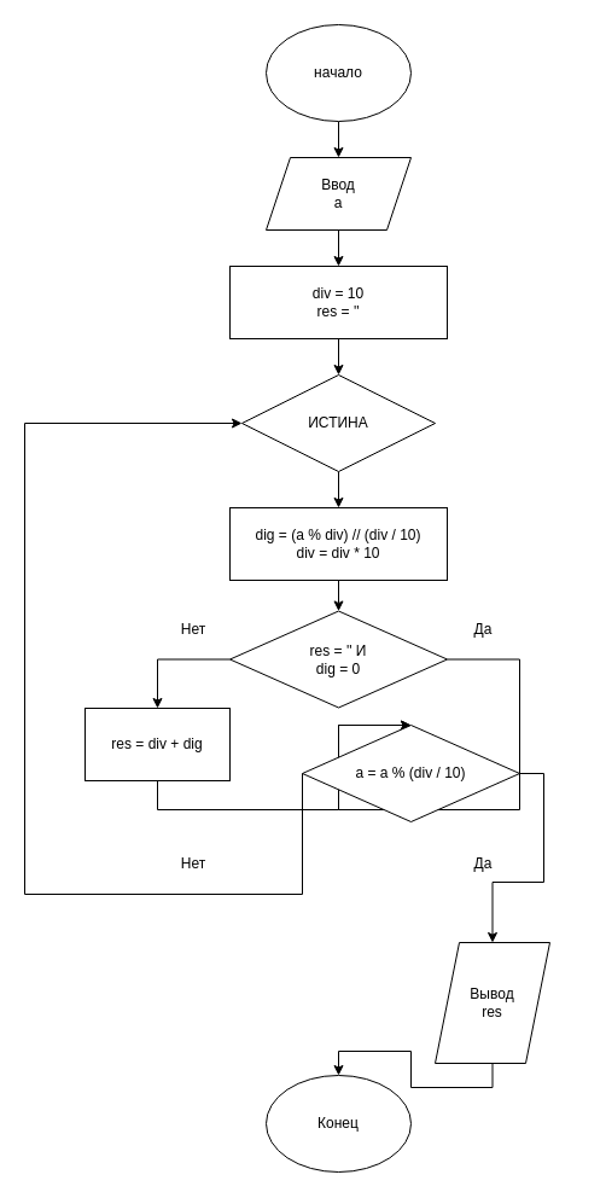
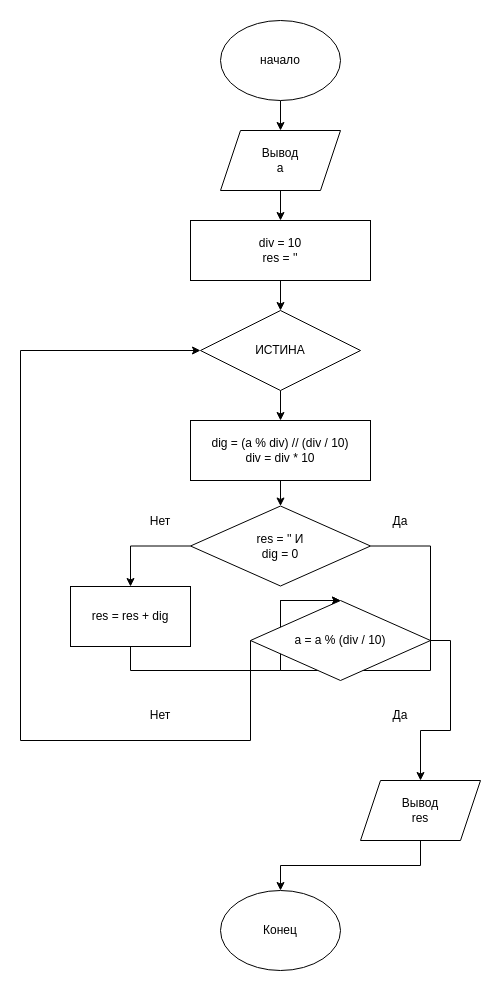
  <mxCell id="0" />
  <mxCell id="1" parent="0" />
  <mxCell id="2" value="" style="edgeStyle=orthogonalEdgeStyle;rounded=0;orthogonalLoop=1;jettySize=auto;html=1;" parent="1" source="3" target="5" edge="1"><mxGeometry relative="1" as="geometry" /></mxCell>
  <mxCell id="3" value="начало" style="ellipse;whiteSpace=wrap;html=1;" parent="1" vertex="1"><mxGeometry x="220" y="20" width="120" height="80" as="geometry" /></mxCell>
  <mxCell id="4" value="" style="edgeStyle=orthogonalEdgeStyle;rounded=0;orthogonalLoop=1;jettySize=auto;html=1;" parent="1" source="5" target="9" edge="1"><mxGeometry relative="1" as="geometry" /></mxCell>
- <mxCell id="5" value="Ввод&lt;br&gt;a" style="shape=parallelogram;perimeter=parallelogramPerimeter;whiteSpace=wrap;html=1;fixedSize=1;" parent="1" vertex="1"><mxGeometry x="220" y="130" width="120" height="60" as="geometry" /></mxCell>
+ <mxCell id="5" value="Вывод&lt;br&gt;a" style="shape=parallelogram;perimeter=parallelogramPerimeter;whiteSpace=wrap;html=1;fixedSize=1;" parent="1" vertex="1"><mxGeometry x="220" y="130" width="120" height="60" as="geometry" /></mxCell>
  <mxCell id="6" style="edgeStyle=orthogonalEdgeStyle;rounded=0;orthogonalLoop=1;jettySize=auto;html=1;exitX=0.5;exitY=1;exitDx=0;exitDy=0;entryX=0.5;entryY=0;entryDx=0;entryDy=0;" parent="1" source="7" target="12" edge="1"><mxGeometry relative="1" as="geometry" /></mxCell>
  <mxCell id="7" value="dig = (a % div) // (div / 10)&lt;br&gt;div = div * 10" style="rounded=0;whiteSpace=wrap;html=1;" parent="1" vertex="1"><mxGeometry x="190" y="420" width="180" height="60" as="geometry" /></mxCell>
  <mxCell id="8" value="" style="edgeStyle=orthogonalEdgeStyle;rounded=0;orthogonalLoop=1;jettySize=auto;html=1;" edge="1" parent="1" source="9" target="26"><mxGeometry relative="1" as="geometry" /></mxCell>
  <mxCell id="9" value="div = 10&lt;br&gt;res = ''" style="rounded=0;whiteSpace=wrap;html=1;" parent="1" vertex="1"><mxGeometry x="190" y="220" width="180" height="60" as="geometry" /></mxCell>
  <mxCell id="10" style="edgeStyle=orthogonalEdgeStyle;rounded=0;orthogonalLoop=1;jettySize=auto;html=1;exitX=0;exitY=0.5;exitDx=0;exitDy=0;entryX=0.5;entryY=0;entryDx=0;entryDy=0;" parent="1" source="12" target="17" edge="1"><mxGeometry relative="1" as="geometry" /></mxCell>
  <mxCell id="11" style="edgeStyle=orthogonalEdgeStyle;rounded=0;orthogonalLoop=1;jettySize=auto;html=1;exitX=1;exitY=0.5;exitDx=0;exitDy=0;entryX=0.5;entryY=0;entryDx=0;entryDy=0;" parent="1" source="12" target="20" edge="1"><mxGeometry relative="1" as="geometry"><mxPoint x="280" y="690" as="targetPoint" /><Array as="points"><mxPoint x="430" y="546" /><mxPoint x="430" y="670" /><mxPoint x="280" y="670" /></Array></mxGeometry></mxCell>
  <mxCell id="12" value="res = '' И&lt;br&gt;dig = 0" style="rhombus;whiteSpace=wrap;html=1;" parent="1" vertex="1"><mxGeometry x="190" y="505.5" width="180" height="80" as="geometry" /></mxCell>
  <mxCell id="13" value="Да" style="text;html=1;strokeColor=none;fillColor=none;align=center;verticalAlign=middle;whiteSpace=wrap;rounded=0;" parent="1" vertex="1"><mxGeometry x="370" y="505.5" width="60" height="30" as="geometry" /></mxCell>
  <mxCell id="14" value="Нет" style="text;html=1;strokeColor=none;fillColor=none;align=center;verticalAlign=middle;whiteSpace=wrap;rounded=0;" parent="1" vertex="1"><mxGeometry x="130" y="505.5" width="60" height="30" as="geometry" /></mxCell>
  <mxCell id="15" value="Конец" style="ellipse;whiteSpace=wrap;html=1;" parent="1" vertex="1"><mxGeometry x="220" y="890" width="120" height="80" as="geometry" /></mxCell>
  <mxCell id="16" style="edgeStyle=orthogonalEdgeStyle;rounded=0;orthogonalLoop=1;jettySize=auto;html=1;exitX=0.5;exitY=1;exitDx=0;exitDy=0;entryX=0.5;entryY=0;entryDx=0;entryDy=0;" parent="1" source="17" target="20" edge="1"><mxGeometry relative="1" as="geometry"><Array as="points"><mxPoint x="130" y="670" /><mxPoint x="280" y="670" /></Array></mxGeometry></mxCell>
- <mxCell id="17" value="res = div + dig" style="rounded=0;whiteSpace=wrap;html=1;" parent="1" vertex="1"><mxGeometry x="70" y="586" width="120" height="60" as="geometry" /></mxCell>
+ <mxCell id="17" value="res = res + dig" style="rounded=0;whiteSpace=wrap;html=1;" parent="1" vertex="1"><mxGeometry x="70" y="586" width="120" height="60" as="geometry" /></mxCell>
  <mxCell id="18" value="" style="edgeStyle=orthogonalEdgeStyle;rounded=0;orthogonalLoop=1;jettySize=auto;html=1;exitX=1;exitY=0.5;exitDx=0;exitDy=0;" parent="1" source="20" target="22" edge="1"><mxGeometry relative="1" as="geometry" /></mxCell>
  <mxCell id="19" style="edgeStyle=orthogonalEdgeStyle;rounded=0;orthogonalLoop=1;jettySize=auto;html=1;exitX=0;exitY=0.5;exitDx=0;exitDy=0;" parent="1" source="20" target="26" edge="1"><mxGeometry relative="1" as="geometry"><Array as="points"><mxPoint x="20" y="740" /><mxPoint x="20" y="350" /></Array><mxPoint x="170" y="350" as="targetPoint" /></mxGeometry></mxCell>
  <mxCell id="20" value="a = a % (div / 10)" style="rhombus;whiteSpace=wrap;html=1;" parent="1" vertex="1"><mxGeometry x="250" y="600" width="180" height="80" as="geometry" /></mxCell>
  <mxCell id="21" value="" style="edgeStyle=orthogonalEdgeStyle;rounded=0;orthogonalLoop=1;jettySize=auto;html=1;exitX=0.5;exitY=1;exitDx=0;exitDy=0;" parent="1" source="22" target="15" edge="1"><mxGeometry relative="1" as="geometry" /></mxCell>
- <mxCell id="22" value="Вывод&lt;br&gt;res" style="shape=parallelogram;perimeter=parallelogramPerimeter;whiteSpace=wrap;html=1;fixedSize=1;" parent="1" vertex="1"><mxGeometry x="360" y="780" width="95" height="100" as="geometry" /></mxCell>
+ <mxCell id="22" value="Вывод&lt;br&gt;res" style="shape=parallelogram;perimeter=parallelogramPerimeter;whiteSpace=wrap;html=1;fixedSize=1;" parent="1" vertex="1"><mxGeometry x="360" y="780" width="120" height="60" as="geometry" /></mxCell>
  <mxCell id="23" value="Да" style="text;html=1;strokeColor=none;fillColor=none;align=center;verticalAlign=middle;whiteSpace=wrap;rounded=0;" parent="1" vertex="1"><mxGeometry x="370" y="700" width="60" height="30" as="geometry" /></mxCell>
  <mxCell id="24" value="Нет" style="text;html=1;strokeColor=none;fillColor=none;align=center;verticalAlign=middle;whiteSpace=wrap;rounded=0;" parent="1" vertex="1"><mxGeometry x="130" y="700" width="60" height="30" as="geometry" /></mxCell>
  <mxCell id="25" style="edgeStyle=orthogonalEdgeStyle;rounded=0;orthogonalLoop=1;jettySize=auto;html=1;exitX=0.5;exitY=1;exitDx=0;exitDy=0;entryX=0.5;entryY=0;entryDx=0;entryDy=0;" edge="1" parent="1" source="26" target="7"><mxGeometry relative="1" as="geometry" /></mxCell>
  <mxCell id="26" value="ИСТИНА" style="rhombus;whiteSpace=wrap;html=1;" vertex="1" parent="1"><mxGeometry x="200" y="310" width="160" height="80" as="geometry" /></mxCell>
